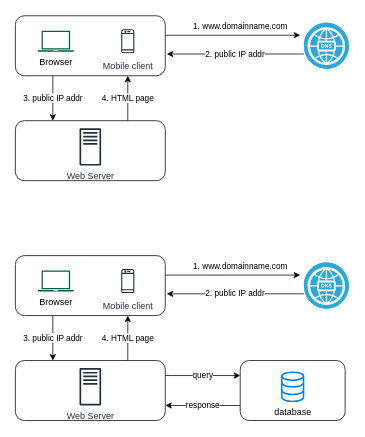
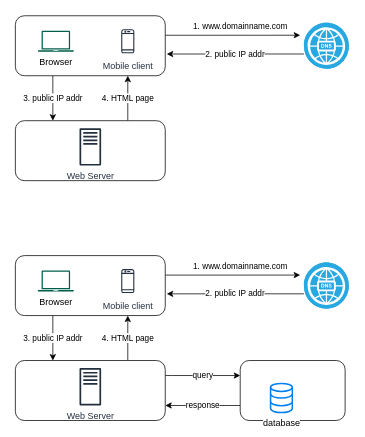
  <mxCell id="0" />
  <mxCell id="1" parent="0" />
  <mxCell id="2" value="response" style="edgeStyle=orthogonalEdgeStyle;rounded=0;orthogonalLoop=1;jettySize=auto;html=1;entryX=1;entryY=0.75;entryDx=0;entryDy=0;" edge="1" parent="1" source="3" target="25"><mxGeometry relative="1" as="geometry"><Array as="points"><mxPoint x="250" y="540" /><mxPoint x="250" y="540" /></Array></mxGeometry></mxCell>
  <mxCell id="3" value="" style="rounded=1;whiteSpace=wrap;html=1;" vertex="1" parent="1"><mxGeometry x="320" y="480" width="140" height="80" as="geometry" /></mxCell>
  <mxCell id="4" style="edgeStyle=orthogonalEdgeStyle;rounded=0;orthogonalLoop=1;jettySize=auto;html=1;entryX=-0.083;entryY=0.272;entryDx=0;entryDy=0;entryPerimeter=0;" edge="1" parent="1" source="7" target="11"><mxGeometry relative="1" as="geometry"><Array as="points"><mxPoint x="270" y="46" /><mxPoint x="270" y="46" /></Array></mxGeometry></mxCell>
  <mxCell id="5" value="1. www.domainname.com" style="edgeLabel;html=1;align=center;verticalAlign=middle;resizable=0;points=[];" vertex="1" connectable="0" parent="4"><mxGeometry x="0.444" y="4" relative="1" as="geometry"><mxPoint x="-30" y="-8" as="offset" /></mxGeometry></mxCell>
  <mxCell id="6" value="3. public IP addr" style="edgeStyle=orthogonalEdgeStyle;rounded=0;orthogonalLoop=1;jettySize=auto;html=1;entryX=0.25;entryY=0;entryDx=0;entryDy=0;" edge="1" parent="1" source="7" target="13"><mxGeometry relative="1" as="geometry"><Array as="points"><mxPoint x="70" y="120" /><mxPoint x="70" y="120" /></Array></mxGeometry></mxCell>
  <mxCell id="7" value="" style="rounded=1;whiteSpace=wrap;html=1;" vertex="1" parent="1"><mxGeometry x="20" y="20" width="200" height="80" as="geometry" /></mxCell>
  <mxCell id="8" value="Browser" style="sketch=0;pointerEvents=1;shadow=0;dashed=0;html=1;strokeColor=none;fillColor=#005F4B;labelPosition=center;verticalLabelPosition=bottom;verticalAlign=top;align=center;outlineConnect=0;shape=mxgraph.veeam2.laptop;" vertex="1" parent="1"><mxGeometry x="50" y="40" width="48" height="28.0" as="geometry" /></mxCell>
  <mxCell id="9" value="Mobile client" style="sketch=0;outlineConnect=0;fontColor=#232F3E;gradientColor=none;strokeColor=#232F3E;fillColor=#ffffff;dashed=0;verticalLabelPosition=bottom;verticalAlign=top;align=center;html=1;fontSize=12;fontStyle=0;aspect=fixed;shape=mxgraph.aws4.resourceIcon;resIcon=mxgraph.aws4.mobile_client;" vertex="1" parent="1"><mxGeometry x="150" y="34" width="40" height="40" as="geometry" /></mxCell>
  <mxCell id="10" value="2. public IP addr" style="edgeStyle=orthogonalEdgeStyle;rounded=0;orthogonalLoop=1;jettySize=auto;html=1;entryX=1.01;entryY=0.638;entryDx=0;entryDy=0;entryPerimeter=0;" edge="1" parent="1" source="11" target="7"><mxGeometry relative="1" as="geometry"><Array as="points"><mxPoint x="360" y="71" /><mxPoint x="360" y="71" /></Array></mxGeometry></mxCell>
  <mxCell id="11" value="" style="fillColor=#28A8E0;verticalLabelPosition=bottom;sketch=0;html=1;strokeColor=#ffffff;verticalAlign=top;align=center;points=[[0.145,0.145,0],[0.5,0,0],[0.855,0.145,0],[1,0.5,0],[0.855,0.855,0],[0.5,1,0],[0.145,0.855,0],[0,0.5,0]];pointerEvents=1;shape=mxgraph.cisco_safe.compositeIcon;bgIcon=ellipse;resIcon=mxgraph.cisco_safe.capability.dns;" vertex="1" parent="1"><mxGeometry x="405" y="29.25" width="60" height="61.5" as="geometry" /></mxCell>
  <mxCell id="12" value="4. HTML page" style="edgeStyle=orthogonalEdgeStyle;rounded=0;orthogonalLoop=1;jettySize=auto;html=1;entryX=0.75;entryY=1;entryDx=0;entryDy=0;" edge="1" parent="1" source="13" target="7"><mxGeometry relative="1" as="geometry"><Array as="points"><mxPoint x="170" y="150" /><mxPoint x="170" y="150" /></Array></mxGeometry></mxCell>
  <mxCell id="13" value="" style="rounded=1;whiteSpace=wrap;html=1;" vertex="1" parent="1"><mxGeometry x="20" y="160" width="200" height="80" as="geometry" /></mxCell>
  <mxCell id="14" value="Web Server" style="sketch=0;outlineConnect=0;fontColor=#232F3E;gradientColor=none;fillColor=#232F3D;strokeColor=none;dashed=0;verticalLabelPosition=bottom;verticalAlign=top;align=center;html=1;fontSize=12;fontStyle=0;aspect=fixed;pointerEvents=1;shape=mxgraph.aws4.traditional_server;" vertex="1" parent="1"><mxGeometry x="105.58" y="170" width="28.85" height="50" as="geometry" /></mxCell>
  <mxCell id="15" style="edgeStyle=orthogonalEdgeStyle;rounded=0;orthogonalLoop=1;jettySize=auto;html=1;entryX=-0.083;entryY=0.272;entryDx=0;entryDy=0;entryPerimeter=0;" edge="1" parent="1" source="18" target="22"><mxGeometry relative="1" as="geometry"><Array as="points"><mxPoint x="270" y="366" /><mxPoint x="270" y="366" /></Array></mxGeometry></mxCell>
  <mxCell id="16" value="1. www.domainname.com" style="edgeLabel;html=1;align=center;verticalAlign=middle;resizable=0;points=[];" vertex="1" connectable="0" parent="15"><mxGeometry x="0.444" y="4" relative="1" as="geometry"><mxPoint x="-30" y="-8" as="offset" /></mxGeometry></mxCell>
  <mxCell id="17" value="3. public IP addr" style="edgeStyle=orthogonalEdgeStyle;rounded=0;orthogonalLoop=1;jettySize=auto;html=1;entryX=0.25;entryY=0;entryDx=0;entryDy=0;" edge="1" parent="1" source="18" target="25"><mxGeometry relative="1" as="geometry"><Array as="points"><mxPoint x="70" y="440" /><mxPoint x="70" y="440" /></Array></mxGeometry></mxCell>
  <mxCell id="18" value="" style="rounded=1;whiteSpace=wrap;html=1;" vertex="1" parent="1"><mxGeometry x="20" y="340" width="200" height="80" as="geometry" /></mxCell>
  <mxCell id="19" value="Browser" style="sketch=0;pointerEvents=1;shadow=0;dashed=0;html=1;strokeColor=none;fillColor=#005F4B;labelPosition=center;verticalLabelPosition=bottom;verticalAlign=top;align=center;outlineConnect=0;shape=mxgraph.veeam2.laptop;" vertex="1" parent="1"><mxGeometry x="50" y="360" width="48" height="28.0" as="geometry" /></mxCell>
  <mxCell id="20" value="Mobile client" style="sketch=0;outlineConnect=0;fontColor=#232F3E;gradientColor=none;strokeColor=#232F3E;fillColor=#ffffff;dashed=0;verticalLabelPosition=bottom;verticalAlign=top;align=center;html=1;fontSize=12;fontStyle=0;aspect=fixed;shape=mxgraph.aws4.resourceIcon;resIcon=mxgraph.aws4.mobile_client;" vertex="1" parent="1"><mxGeometry x="150" y="354" width="40" height="40" as="geometry" /></mxCell>
  <mxCell id="21" value="2. public IP addr" style="edgeStyle=orthogonalEdgeStyle;rounded=0;orthogonalLoop=1;jettySize=auto;html=1;entryX=1.01;entryY=0.638;entryDx=0;entryDy=0;entryPerimeter=0;" edge="1" parent="1" source="22" target="18"><mxGeometry relative="1" as="geometry"><Array as="points"><mxPoint x="360" y="391" /><mxPoint x="360" y="391" /></Array></mxGeometry></mxCell>
  <mxCell id="22" value="" style="fillColor=#28A8E0;verticalLabelPosition=bottom;sketch=0;html=1;strokeColor=#ffffff;verticalAlign=top;align=center;points=[[0.145,0.145,0],[0.5,0,0],[0.855,0.145,0],[1,0.5,0],[0.855,0.855,0],[0.5,1,0],[0.145,0.855,0],[0,0.5,0]];pointerEvents=1;shape=mxgraph.cisco_safe.compositeIcon;bgIcon=ellipse;resIcon=mxgraph.cisco_safe.capability.dns;" vertex="1" parent="1"><mxGeometry x="405" y="349.25" width="60" height="61.5" as="geometry" /></mxCell>
  <mxCell id="23" value="4. HTML page" style="edgeStyle=orthogonalEdgeStyle;rounded=0;orthogonalLoop=1;jettySize=auto;html=1;entryX=0.75;entryY=1;entryDx=0;entryDy=0;" edge="1" parent="1" source="25" target="18"><mxGeometry relative="1" as="geometry"><Array as="points"><mxPoint x="170" y="470" /><mxPoint x="170" y="470" /></Array></mxGeometry></mxCell>
  <mxCell id="24" value="query" style="edgeStyle=orthogonalEdgeStyle;rounded=0;orthogonalLoop=1;jettySize=auto;html=1;entryX=0;entryY=0.25;entryDx=0;entryDy=0;" edge="1" parent="1" source="25" target="3"><mxGeometry relative="1" as="geometry"><Array as="points"><mxPoint x="230" y="500" /><mxPoint x="230" y="500" /></Array></mxGeometry></mxCell>
  <mxCell id="25" value="" style="rounded=1;whiteSpace=wrap;html=1;" vertex="1" parent="1"><mxGeometry x="20" y="480" width="200" height="80" as="geometry" /></mxCell>
  <mxCell id="26" value="Web Server" style="sketch=0;outlineConnect=0;fontColor=#232F3E;gradientColor=none;fillColor=#232F3D;strokeColor=none;dashed=0;verticalLabelPosition=bottom;verticalAlign=top;align=center;html=1;fontSize=12;fontStyle=0;aspect=fixed;pointerEvents=1;shape=mxgraph.aws4.traditional_server;" vertex="1" parent="1"><mxGeometry x="105.58" y="490" width="28.85" height="50" as="geometry" /></mxCell>
- <mxCell id="27" value="database" style="html=1;verticalLabelPosition=bottom;align=center;labelBackgroundColor=#ffffff;verticalAlign=top;strokeWidth=2;strokeColor=#0080F0;shadow=0;dashed=0;shape=mxgraph.ios7.icons.data;" vertex="1" parent="1"><mxGeometry x="375.5" y="495.5" width="29" height="39" as="geometry" /></mxCell>
+ <mxCell id="27" value="database" style="html=1;verticalLabelPosition=bottom;align=center;labelBackgroundColor=#ffffff;verticalAlign=top;strokeWidth=2;strokeColor=#0080F0;shadow=0;dashed=0;shape=mxgraph.ios7.icons.data;" vertex="1" parent="1"><mxGeometry x="360.5" y="510.5" width="29" height="39" as="geometry" /></mxCell>
